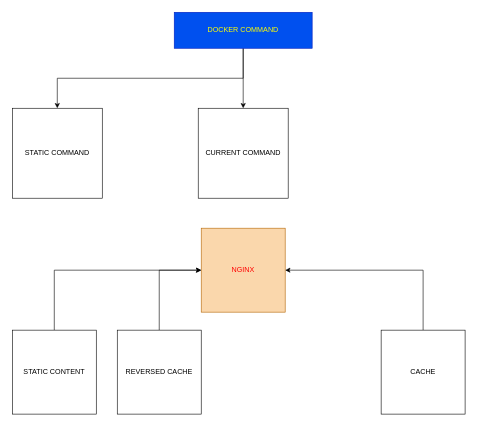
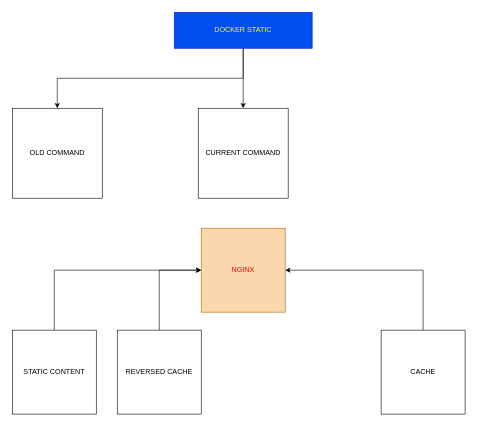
  <mxCell id="0" />
  <mxCell id="1" parent="0" />
  <mxCell id="2" style="edgeStyle=orthogonalEdgeStyle;rounded=0;orthogonalLoop=1;jettySize=auto;html=1;exitX=0.5;exitY=1;exitDx=0;exitDy=0;fontColor=#FFFF00;" edge="1" parent="1" source="4" target="6"><mxGeometry relative="1" as="geometry" /></mxCell>
  <mxCell id="3" style="edgeStyle=orthogonalEdgeStyle;rounded=0;orthogonalLoop=1;jettySize=auto;html=1;exitX=0.5;exitY=1;exitDx=0;exitDy=0;fontColor=#FFFF00;" edge="1" parent="1" source="4" target="5"><mxGeometry relative="1" as="geometry" /></mxCell>
- <mxCell id="4" value="DOCKER COMMAND" style="rounded=0;whiteSpace=wrap;html=1;fillColor=#0050ef;strokeColor=#001DBC;fontColor=#FFFF00;" vertex="1" parent="1"><mxGeometry x="290" y="20" width="230" height="60" as="geometry" /></mxCell>
- <mxCell id="5" value="STATIC COMMAND" style="whiteSpace=wrap;html=1;aspect=fixed;" vertex="1" parent="1"><mxGeometry x="20" y="180" width="150" height="150" as="geometry" /></mxCell>
+ <mxCell id="4" value="DOCKER STATIC" style="rounded=0;whiteSpace=wrap;html=1;fillColor=#0050ef;strokeColor=#001DBC;fontColor=#FFFF00;" vertex="1" parent="1"><mxGeometry x="290" y="20" width="230" height="60" as="geometry" /></mxCell>
+ <mxCell id="5" value="OLD COMMAND" style="whiteSpace=wrap;html=1;aspect=fixed;" vertex="1" parent="1"><mxGeometry x="20" y="180" width="150" height="150" as="geometry" /></mxCell>
  <mxCell id="6" value="CURRENT COMMAND" style="whiteSpace=wrap;html=1;aspect=fixed;" vertex="1" parent="1"><mxGeometry x="330" y="180" width="150" height="150" as="geometry" /></mxCell>
  <mxCell id="7" value="NGINX" style="whiteSpace=wrap;html=1;aspect=fixed;fillColor=#fad7ac;strokeColor=#b46504;fontColor=#FF0000;" vertex="1" parent="1"><mxGeometry x="335" y="380" width="140" height="140" as="geometry" /></mxCell>
  <mxCell id="8" style="edgeStyle=orthogonalEdgeStyle;rounded=0;orthogonalLoop=1;jettySize=auto;html=1;entryX=0;entryY=0.5;entryDx=0;entryDy=0;fontColor=#FFFF00;" edge="1" parent="1" source="9" target="7"><mxGeometry relative="1" as="geometry" /></mxCell>
  <mxCell id="9" value="REVERSED CACHE" style="whiteSpace=wrap;html=1;aspect=fixed;" vertex="1" parent="1"><mxGeometry x="195" y="550" width="140" height="140" as="geometry" /></mxCell>
  <mxCell id="10" style="edgeStyle=orthogonalEdgeStyle;rounded=0;orthogonalLoop=1;jettySize=auto;html=1;entryX=1;entryY=0.5;entryDx=0;entryDy=0;fontColor=#FFFF00;" edge="1" parent="1" source="11" target="7"><mxGeometry relative="1" as="geometry"><Array as="points"><mxPoint x="705" y="450" /></Array></mxGeometry></mxCell>
  <mxCell id="11" value="CACHE" style="whiteSpace=wrap;html=1;aspect=fixed;" vertex="1" parent="1"><mxGeometry x="635" y="550" width="140" height="140" as="geometry" /></mxCell>
  <mxCell id="12" style="edgeStyle=orthogonalEdgeStyle;rounded=0;orthogonalLoop=1;jettySize=auto;html=1;exitX=0.5;exitY=0;exitDx=0;exitDy=0;entryX=0;entryY=0.5;entryDx=0;entryDy=0;fontColor=#FF0000;" edge="1" parent="1" source="13" target="7"><mxGeometry relative="1" as="geometry" /></mxCell>
  <mxCell id="13" value="STATIC CONTENT" style="whiteSpace=wrap;html=1;aspect=fixed;" vertex="1" parent="1"><mxGeometry x="20" y="550" width="140" height="140" as="geometry" /></mxCell>
